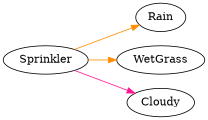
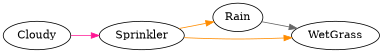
  strict digraph {
    rankdir=LR
    edge [color=darkorange]
    Rain
    WetGrass
    Cloudy
    Sprinkler
-   Sprinkler -> Cloudy [color=deeppink]
+   Rain -> WetGrass [color=gray40]
+   Cloudy -> Sprinkler [color=deeppink]
    Sprinkler -> Rain
    Sprinkler -> WetGrass
  }
